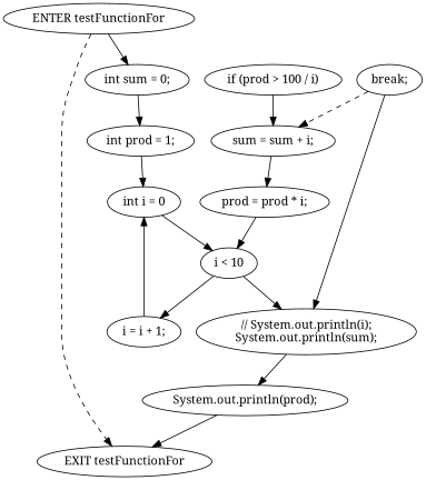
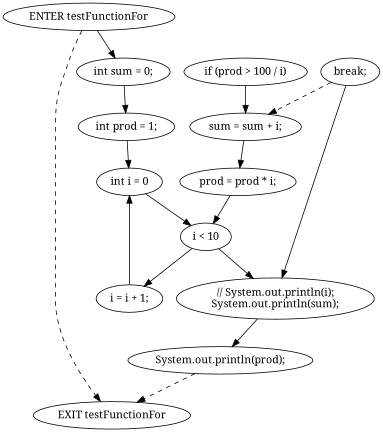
  strict digraph {
    fontname="Noto Serif"
    node [fontname="Noto Serif"]
    edge [fontname="Noto Serif"]
    n1 [label="ENTER testFunctionFor"]
    n2 [label="EXIT testFunctionFor"]
    n3 [label="int sum = 0;"]
    n4 [label="int prod = 1;"]
    n5 [label="int i = 0"]
    n6 [label="i < 10"]
    n7 [label="i = i + 1;"]
    n8 [label="// System.out.println(i);\nSystem.out.println(sum);"]
    n9 [label="System.out.println(prod);"]
    n10 [label="if (prod > 100 / i)"]
    n11 [label="sum = sum + i;"]
    n12 [label="prod = prod * i;"]
    n13 [label="break;"]
    n1 -> n2 [style=dashed]
    n1 -> n3
    n3 -> n4
    n4 -> n5
    n5 -> n6
    n6 -> n7
    n6 -> n8
    n7 -> n5
    n8 -> n9
-   n9 -> n2
+   n9 -> n2 [style=dashed]
    n10 -> n11
    n11 -> n12
    n12 -> n6
    n13 -> n8
    n13 -> n11 [style=dashed]
  }
